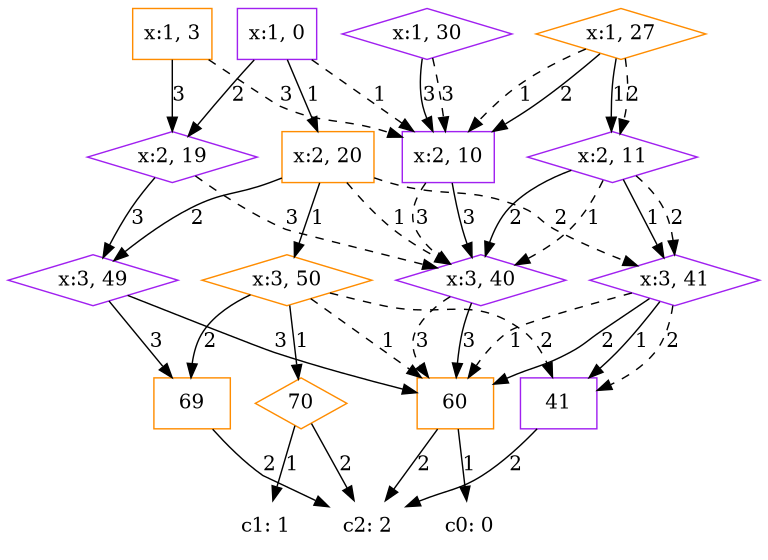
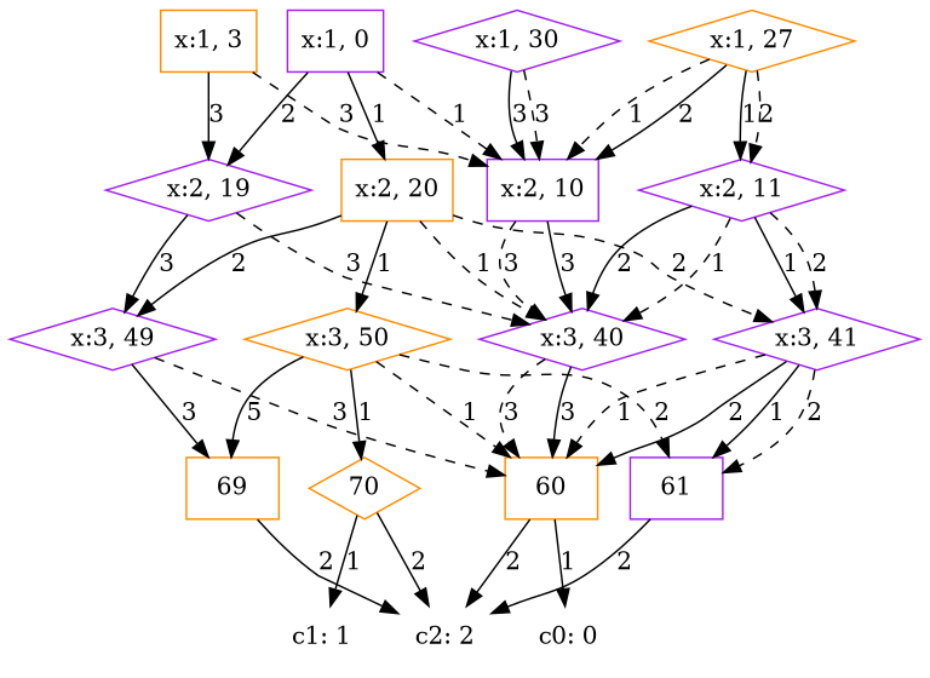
  digraph {
    rankdir=TD
    node [color=purple shape=diamond]
    "x:1, 0" [shape=box]
    "x:2, 10" [shape=box]
    "x:2, 20" [color=darkorange shape=box]
    "x:2, 19"
    "x:3, 40"
    "x:3, 41"
    "x:3, 50" [color=darkorange]
    "x:3, 49"
    "x:2, 11"
    60 [color=darkorange shape=box]
-   61 [shape=box label=41]
+   61 [shape=box]
    70 [color=darkorange]
    69 [color=darkorange shape=box]
    "x:1, 27" [color=darkorange]
    "x:1, 3" [color=darkorange shape=box]
    "x:1, 30"
    "c0: 0" [shape=plaintext]
    "c2: 2" [shape=plaintext]
    "c1: 1" [shape=plaintext]
    "x:1, 0" -> "x:2, 10" [label=1 style=dashed]
    "x:1, 0" -> "x:2, 20" [label=1]
    "x:1, 0" -> "x:2, 19" [label=2]
    "x:2, 10" -> "x:3, 40" [label=3 style=dashed]
    "x:2, 10" -> "x:3, 40" [label=3]
    "x:2, 20" -> "x:3, 40" [label=1 style=dashed]
    "x:2, 20" -> "x:3, 41" [label=2 style=dashed]
    "x:2, 20" -> "x:3, 50" [label=1]
    "x:2, 20" -> "x:3, 49" [label=2]
    "x:2, 19" -> "x:3, 40" [label=3 style=dashed]
    "x:2, 19" -> "x:3, 49" [label=3]
    "x:3, 40" -> 60 [label=3 style=dashed]
    "x:3, 40" -> 60 [label=3]
    "x:3, 41" -> 60 [label=1 style=dashed]
    "x:3, 41" -> 60 [label=2]
    "x:3, 41" -> 61 [label=1]
    "x:3, 41" -> 61 [label=2 style=dashed]
    "x:3, 50" -> 60 [label=1 style=dashed]
    "x:3, 50" -> 61 [label=2 style=dashed]
    "x:3, 50" -> 70 [label=1]
-   "x:3, 50" -> 69 [label=2]
-   "x:3, 49" -> 60 [label=3 style=solid]
+   "x:3, 50" -> 69 [label=5]
+   "x:3, 49" -> 60 [label=3 style=dashed]
    "x:3, 49" -> 69 [label=3]
    "x:2, 11" -> "x:3, 40" [label=1 style=dashed]
    "x:2, 11" -> "x:3, 40" [label=2]
    "x:2, 11" -> "x:3, 41" [label=1]
    "x:2, 11" -> "x:3, 41" [label=2 style=dashed]
    60 -> "c0: 0" [label=1]
    60 -> "c2: 2" [label=2]
    61 -> "c2: 2" [label=2]
    70 -> "c2: 2" [label=2]
    70 -> "c1: 1" [label=1]
    69 -> "c2: 2" [label=2]
    "x:1, 27" -> "x:2, 10" [label=1 style=dashed]
    "x:1, 27" -> "x:2, 10" [label=2]
    "x:1, 27" -> "x:2, 11" [label=1]
    "x:1, 27" -> "x:2, 11" [label=2 style=dashed]
    "x:1, 3" -> "x:2, 10" [label=3 style=dashed]
    "x:1, 3" -> "x:2, 19" [label=3]
    "x:1, 30" -> "x:2, 10" [label=3 style=dashed]
    "x:1, 30" -> "x:2, 10" [label=3]
  }
